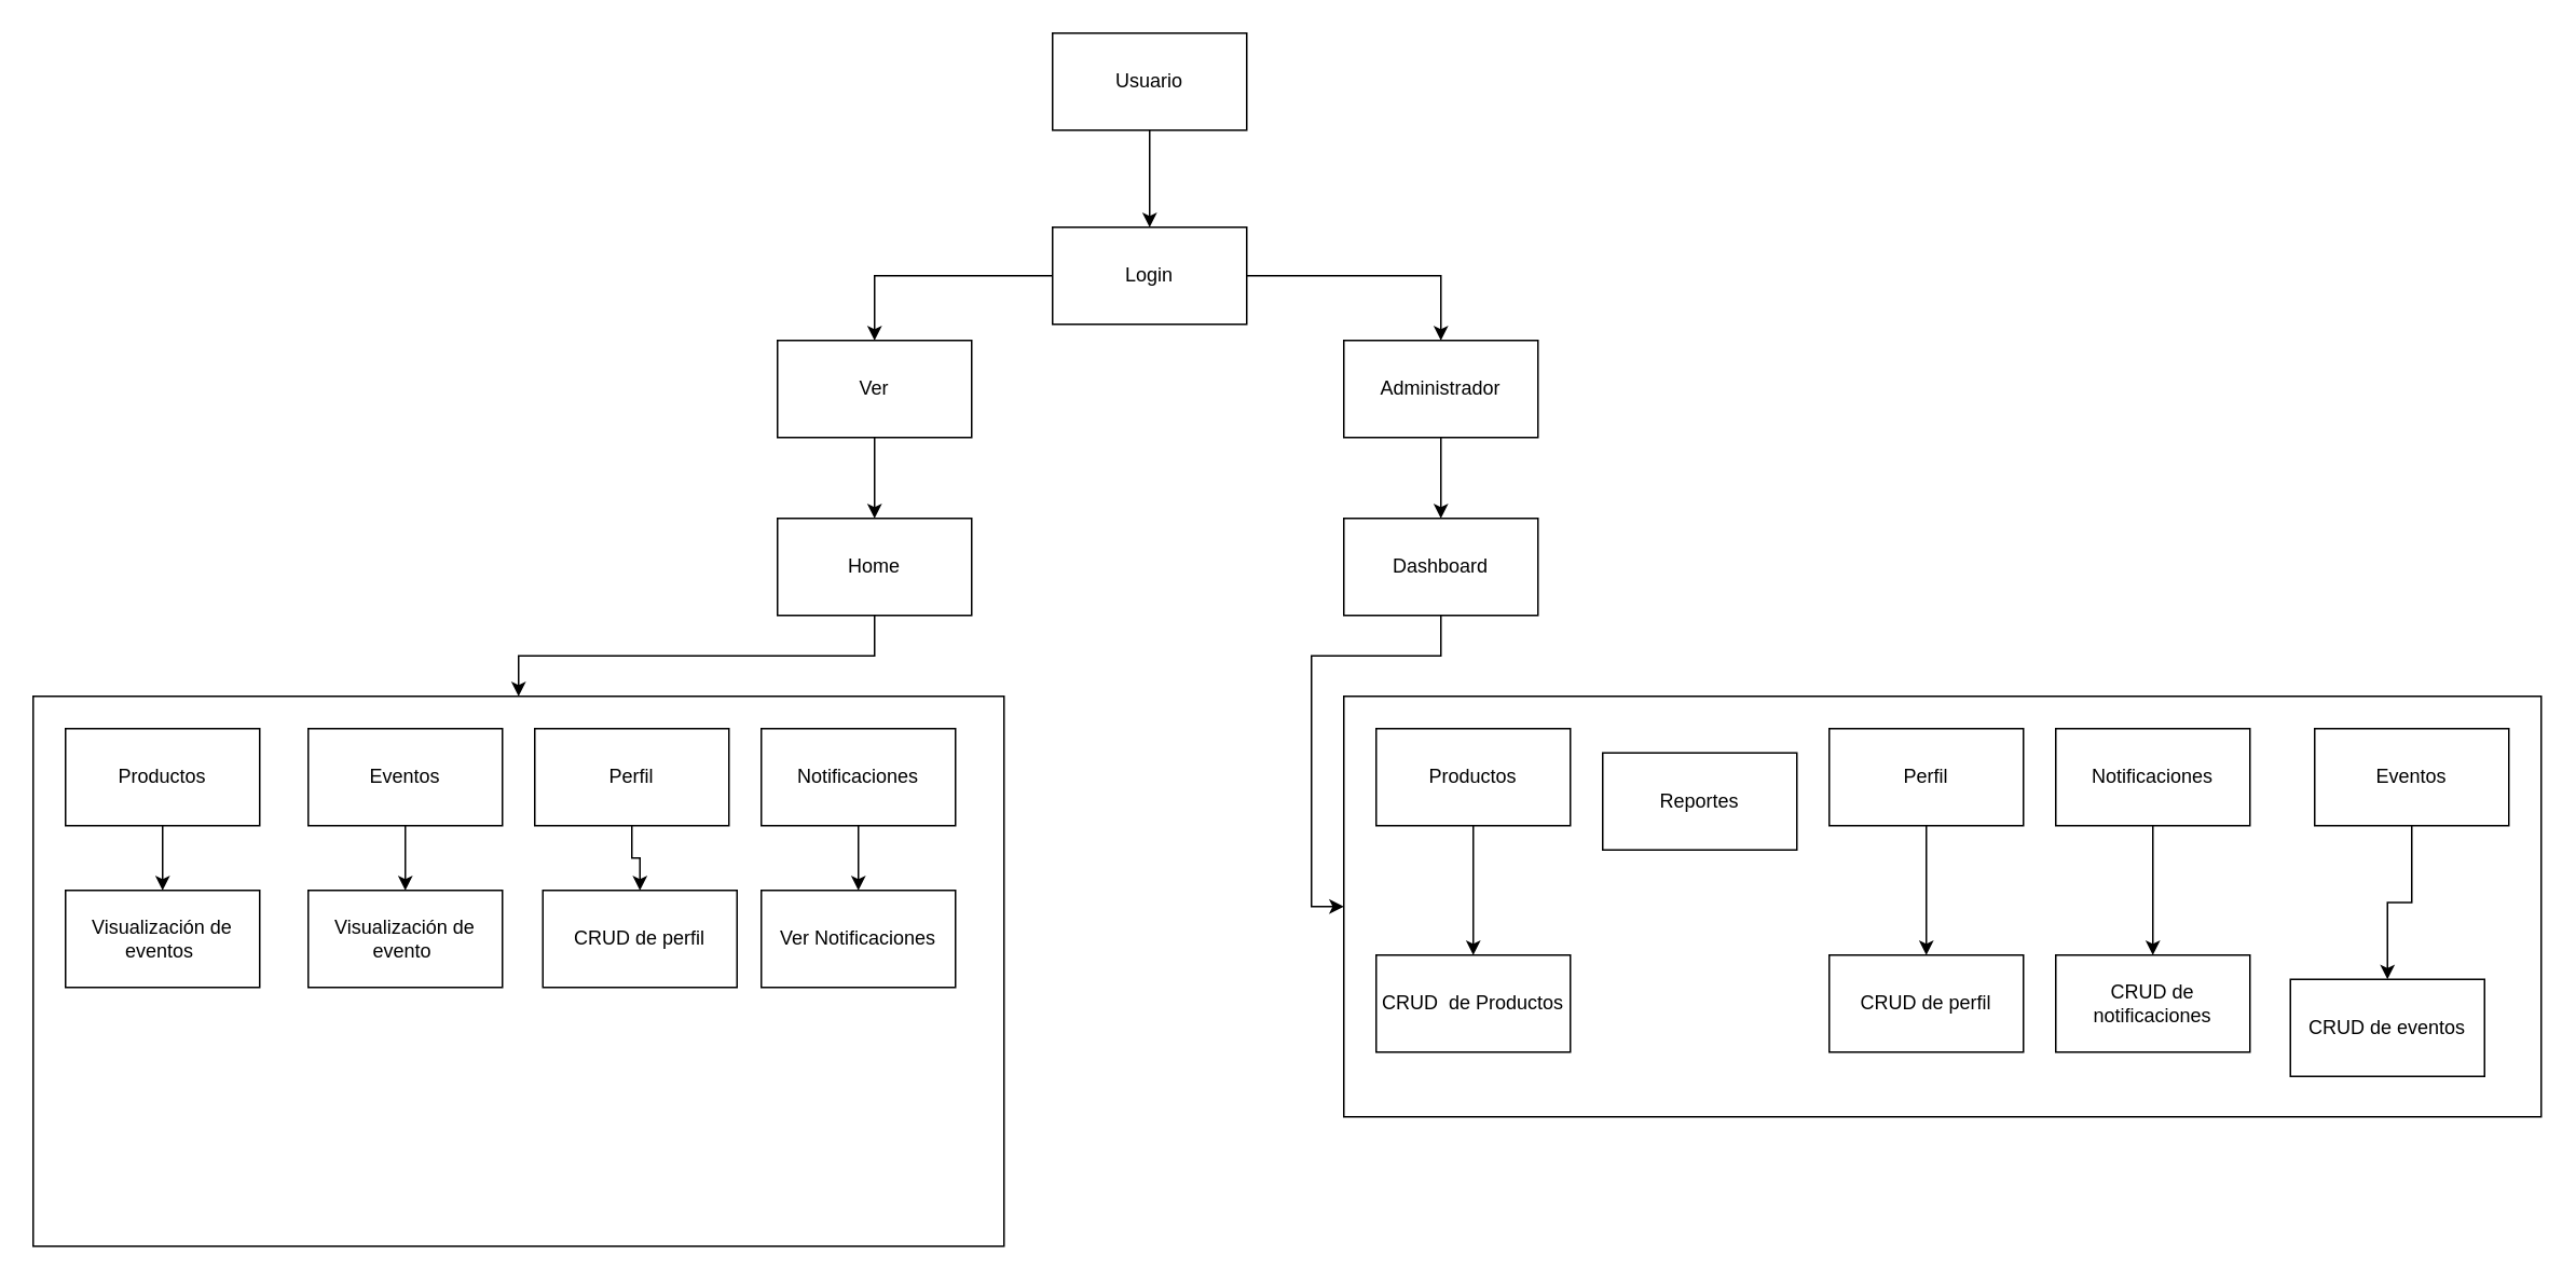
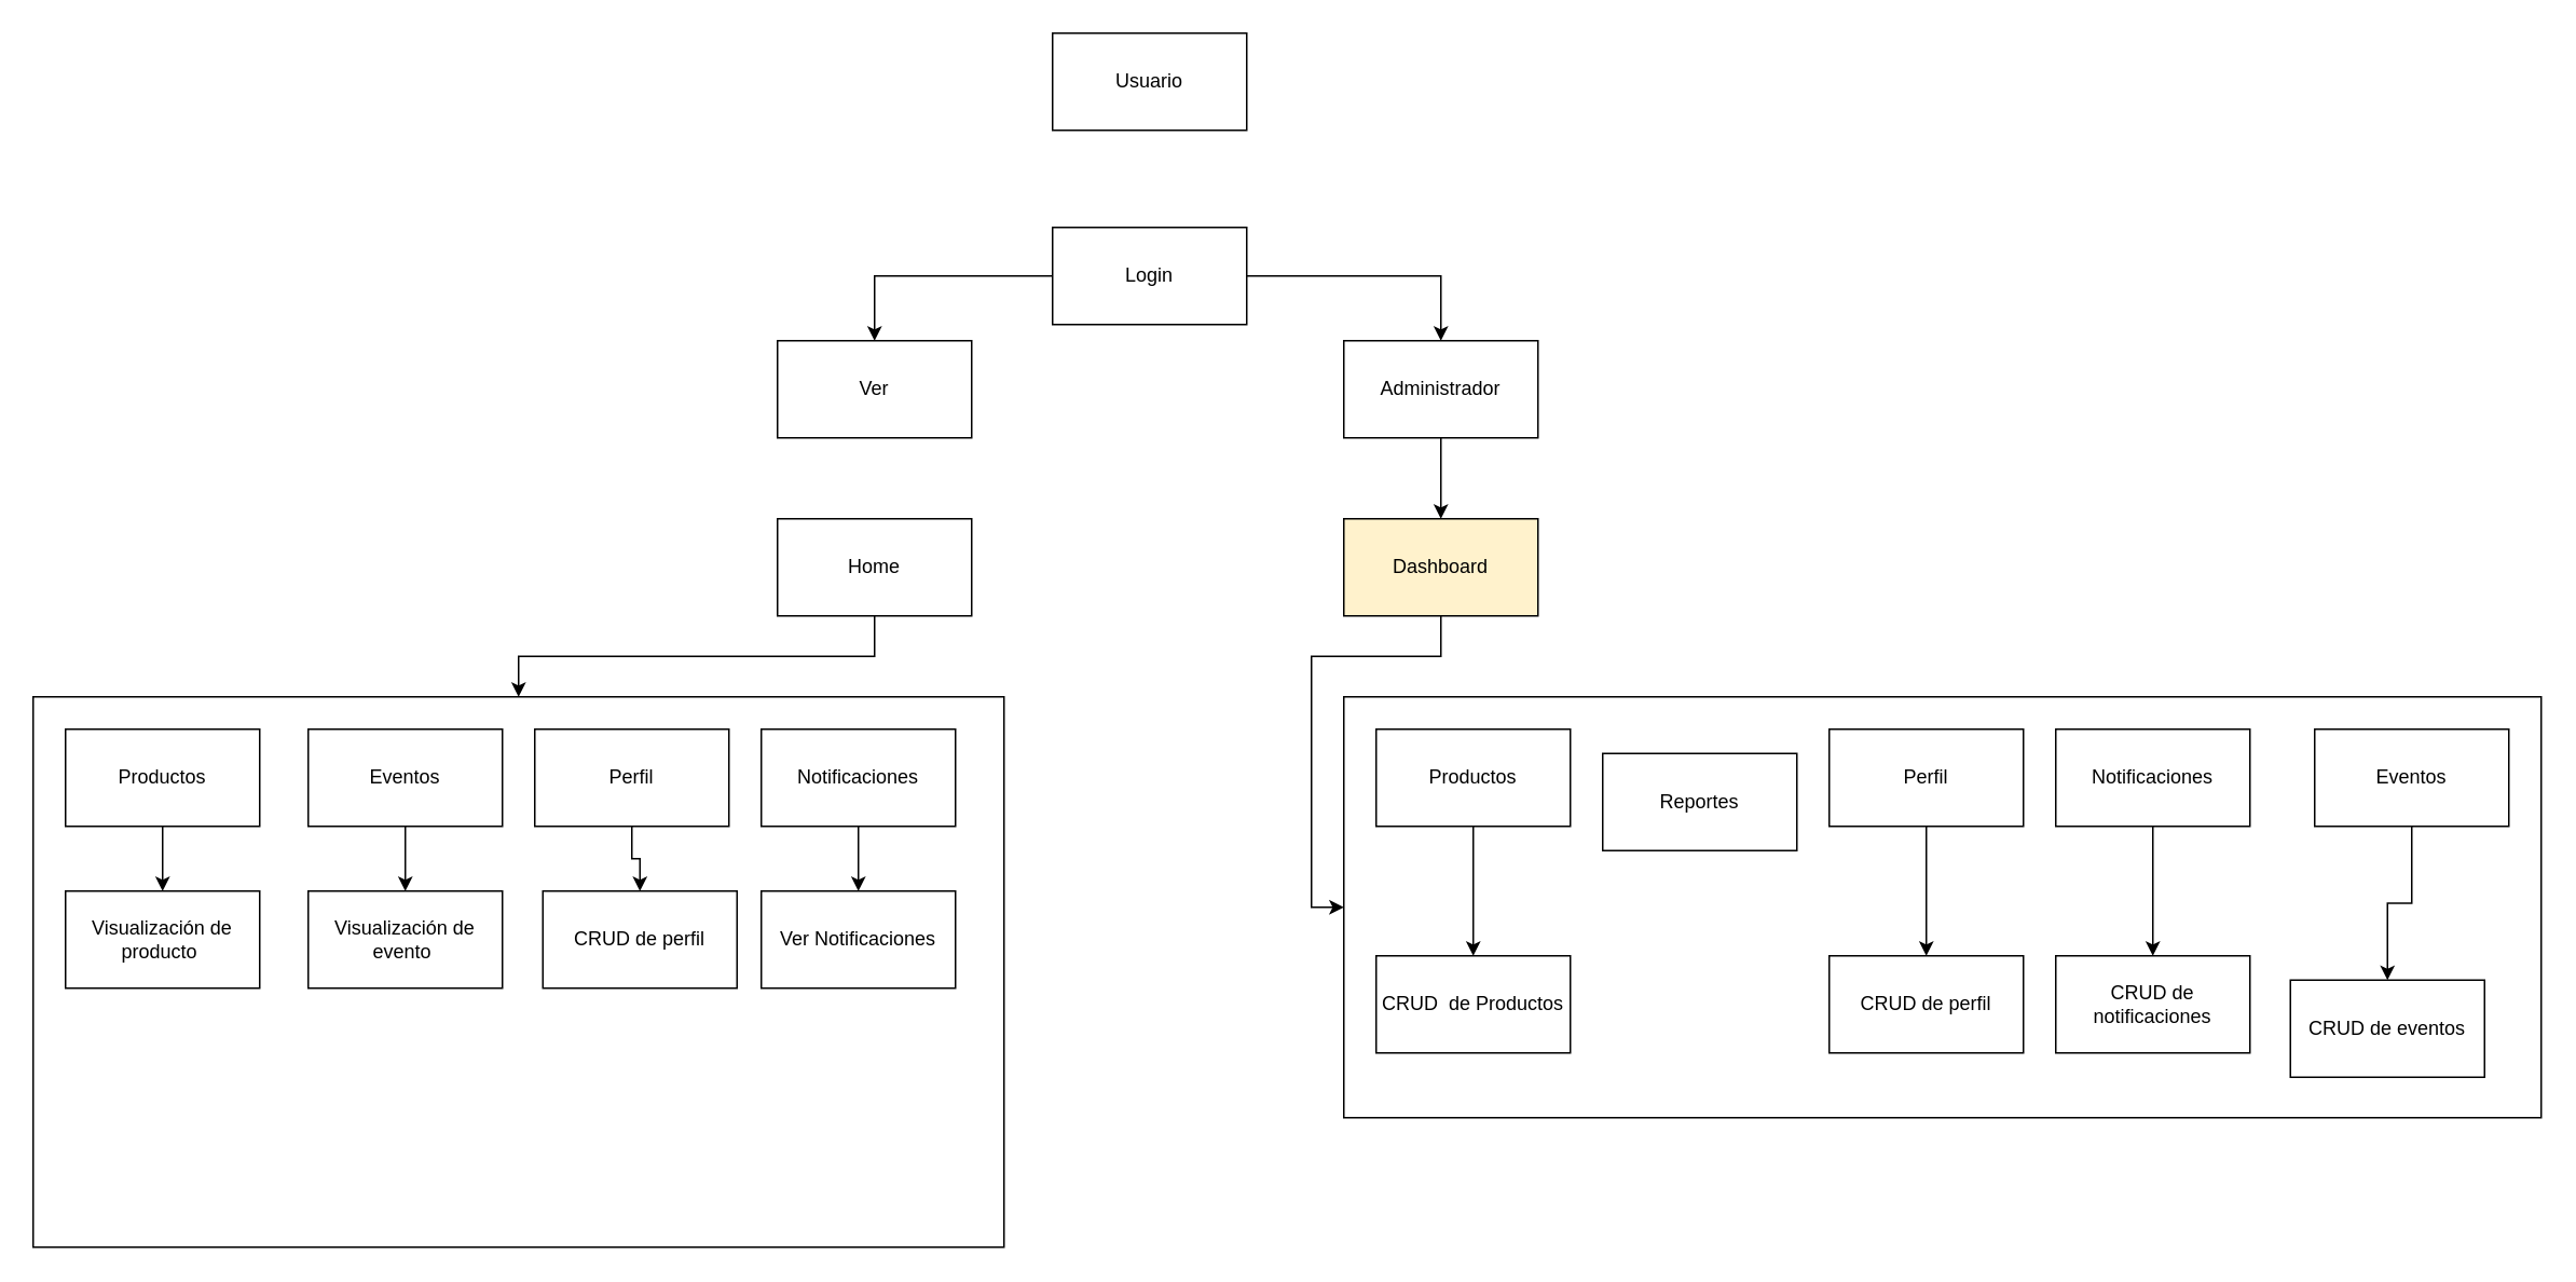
  <mxCell id="0" />
  <mxCell id="1" parent="0" />
- <mxCell id="2" value="" style="edgeStyle=orthogonalEdgeStyle;rounded=0;orthogonalLoop=1;jettySize=auto;html=1;" edge="1" parent="1" source="3" target="6"><mxGeometry relative="1" as="geometry" /></mxCell>
  <mxCell id="3" value="Usuario" style="rounded=0;whiteSpace=wrap;html=1;" vertex="1" parent="1"><mxGeometry x="650" y="20" width="120" height="60" as="geometry" /></mxCell>
  <mxCell id="4" style="edgeStyle=orthogonalEdgeStyle;rounded=0;orthogonalLoop=1;jettySize=auto;html=1;" edge="1" parent="1" source="6" target="8"><mxGeometry relative="1" as="geometry"><mxPoint x="890" y="240" as="targetPoint" /></mxGeometry></mxCell>
  <mxCell id="5" style="edgeStyle=orthogonalEdgeStyle;rounded=0;orthogonalLoop=1;jettySize=auto;html=1;" edge="1" parent="1" source="6" target="10"><mxGeometry relative="1" as="geometry"><mxPoint x="540" y="210" as="targetPoint" /></mxGeometry></mxCell>
  <mxCell id="6" value="Login" style="rounded=0;whiteSpace=wrap;html=1;" vertex="1" parent="1"><mxGeometry x="650" y="140" width="120" height="60" as="geometry" /></mxCell>
  <mxCell id="7" value="" style="edgeStyle=orthogonalEdgeStyle;rounded=0;orthogonalLoop=1;jettySize=auto;html=1;" edge="1" parent="1" source="8" target="21"><mxGeometry relative="1" as="geometry" /></mxCell>
  <mxCell id="8" value="Administrador" style="rounded=0;whiteSpace=wrap;html=1;" vertex="1" parent="1"><mxGeometry x="830" y="210" width="120" height="60" as="geometry" /></mxCell>
- <mxCell id="9" value="" style="edgeStyle=orthogonalEdgeStyle;rounded=0;orthogonalLoop=1;jettySize=auto;html=1;" edge="1" parent="1" source="10" target="12"><mxGeometry relative="1" as="geometry" /></mxCell>
  <mxCell id="10" value="Ver" style="rounded=0;whiteSpace=wrap;html=1;" vertex="1" parent="1"><mxGeometry x="480" y="210" width="120" height="60" as="geometry" /></mxCell>
  <mxCell id="11" value="" style="edgeStyle=orthogonalEdgeStyle;rounded=0;orthogonalLoop=1;jettySize=auto;html=1;entryX=0.5;entryY=0;entryDx=0;entryDy=0;" edge="1" parent="1" source="12" target="13"><mxGeometry relative="1" as="geometry" /></mxCell>
  <mxCell id="12" value="Home" style="rounded=0;whiteSpace=wrap;html=1;" vertex="1" parent="1"><mxGeometry x="480" y="320" width="120" height="60" as="geometry" /></mxCell>
  <mxCell id="13" value="" style="rounded=0;whiteSpace=wrap;html=1;" vertex="1" parent="1"><mxGeometry x="20" y="430" width="600" height="340" as="geometry" /></mxCell>
  <mxCell id="14" style="edgeStyle=orthogonalEdgeStyle;rounded=0;orthogonalLoop=1;jettySize=auto;html=1;exitX=0.5;exitY=1;exitDx=0;exitDy=0;entryX=0.5;entryY=0;entryDx=0;entryDy=0;" edge="1" parent="1" source="15" target="36"><mxGeometry relative="1" as="geometry" /></mxCell>
  <mxCell id="15" value="Perfil" style="rounded=0;whiteSpace=wrap;html=1;" vertex="1" parent="1"><mxGeometry x="330" y="450" width="120" height="60" as="geometry" /></mxCell>
  <mxCell id="16" value="" style="edgeStyle=orthogonalEdgeStyle;rounded=0;orthogonalLoop=1;jettySize=auto;html=1;" edge="1" parent="1" source="17" target="37"><mxGeometry relative="1" as="geometry" /></mxCell>
  <mxCell id="17" value="Notificaciones" style="rounded=0;whiteSpace=wrap;html=1;" vertex="1" parent="1"><mxGeometry x="470" y="450" width="120" height="60" as="geometry" /></mxCell>
  <mxCell id="18" style="edgeStyle=orthogonalEdgeStyle;rounded=0;orthogonalLoop=1;jettySize=auto;html=1;exitX=0.5;exitY=1;exitDx=0;exitDy=0;entryX=0.5;entryY=0;entryDx=0;entryDy=0;" edge="1" parent="1" source="19" target="39"><mxGeometry relative="1" as="geometry" /></mxCell>
  <mxCell id="19" value="Eventos" style="rounded=0;whiteSpace=wrap;html=1;" vertex="1" parent="1"><mxGeometry x="190" y="450" width="120" height="60" as="geometry" /></mxCell>
  <mxCell id="20" style="edgeStyle=orthogonalEdgeStyle;rounded=0;orthogonalLoop=1;jettySize=auto;html=1;entryX=0;entryY=0.5;entryDx=0;entryDy=0;" edge="1" parent="1" source="21" target="22"><mxGeometry relative="1" as="geometry" /></mxCell>
- <mxCell id="21" value="Dashboard" style="rounded=0;whiteSpace=wrap;html=1;" vertex="1" parent="1"><mxGeometry x="830" y="320" width="120" height="60" as="geometry" /></mxCell>
+ <mxCell id="21" value="Dashboard" style="rounded=0;whiteSpace=wrap;html=1;fillColor=#fff2cc;" vertex="1" parent="1"><mxGeometry x="830" y="320" width="120" height="60" as="geometry" /></mxCell>
  <mxCell id="22" value="" style="rounded=0;whiteSpace=wrap;html=1;" vertex="1" parent="1"><mxGeometry x="830" y="430" width="740" height="260" as="geometry" /></mxCell>
  <mxCell id="23" value="Reportes" style="rounded=0;whiteSpace=wrap;html=1;" vertex="1" parent="1"><mxGeometry x="990" y="465" width="120" height="60" as="geometry" /></mxCell>
  <mxCell id="24" value="" style="edgeStyle=orthogonalEdgeStyle;rounded=0;orthogonalLoop=1;jettySize=auto;html=1;" edge="1" parent="1" source="25" target="31"><mxGeometry relative="1" as="geometry" /></mxCell>
  <mxCell id="25" value="Perfil" style="rounded=0;whiteSpace=wrap;html=1;" vertex="1" parent="1"><mxGeometry x="1130" y="450" width="120" height="60" as="geometry" /></mxCell>
  <mxCell id="26" style="edgeStyle=orthogonalEdgeStyle;rounded=0;orthogonalLoop=1;jettySize=auto;html=1;exitX=0.5;exitY=1;exitDx=0;exitDy=0;entryX=0.5;entryY=0;entryDx=0;entryDy=0;" edge="1" parent="1" source="27" target="30"><mxGeometry relative="1" as="geometry" /></mxCell>
  <mxCell id="27" value="Productos" style="rounded=0;whiteSpace=wrap;html=1;" vertex="1" parent="1"><mxGeometry x="850" y="450" width="120" height="60" as="geometry" /></mxCell>
  <mxCell id="28" value="" style="edgeStyle=orthogonalEdgeStyle;rounded=0;orthogonalLoop=1;jettySize=auto;html=1;" edge="1" parent="1" source="29" target="32"><mxGeometry relative="1" as="geometry" /></mxCell>
  <mxCell id="29" value="Notificaciones" style="rounded=0;whiteSpace=wrap;html=1;" vertex="1" parent="1"><mxGeometry x="1270" y="450" width="120" height="60" as="geometry" /></mxCell>
  <mxCell id="30" value="CRUD&amp;nbsp; de Productos" style="rounded=0;whiteSpace=wrap;html=1;" vertex="1" parent="1"><mxGeometry x="850" y="590" width="120" height="60" as="geometry" /></mxCell>
  <mxCell id="31" value="CRUD de perfil" style="rounded=0;whiteSpace=wrap;html=1;" vertex="1" parent="1"><mxGeometry x="1130" y="590" width="120" height="60" as="geometry" /></mxCell>
  <mxCell id="32" value="CRUD de notificaciones" style="rounded=0;whiteSpace=wrap;html=1;" vertex="1" parent="1"><mxGeometry x="1270" y="590" width="120" height="60" as="geometry" /></mxCell>
  <mxCell id="33" value="" style="edgeStyle=orthogonalEdgeStyle;rounded=0;orthogonalLoop=1;jettySize=auto;html=1;" edge="1" parent="1" source="34" target="35"><mxGeometry relative="1" as="geometry" /></mxCell>
  <mxCell id="34" value="Eventos" style="rounded=0;whiteSpace=wrap;html=1;" vertex="1" parent="1"><mxGeometry x="1430" y="450" width="120" height="60" as="geometry" /></mxCell>
  <mxCell id="35" value="CRUD de eventos" style="rounded=0;whiteSpace=wrap;html=1;" vertex="1" parent="1"><mxGeometry x="1415" y="605" width="120" height="60" as="geometry" /></mxCell>
  <mxCell id="36" value="CRUD de perfil" style="rounded=0;whiteSpace=wrap;html=1;" vertex="1" parent="1"><mxGeometry x="335" y="550" width="120" height="60" as="geometry" /></mxCell>
  <mxCell id="37" value="Ver Notificaciones" style="rounded=0;whiteSpace=wrap;html=1;" vertex="1" parent="1"><mxGeometry x="470" y="550" width="120" height="60" as="geometry" /></mxCell>
  <mxCell id="38" style="edgeStyle=orthogonalEdgeStyle;rounded=0;orthogonalLoop=1;jettySize=auto;html=1;exitX=0.5;exitY=1;exitDx=0;exitDy=0;" edge="1" parent="1" source="19" target="19"><mxGeometry relative="1" as="geometry" /></mxCell>
  <mxCell id="39" value="Visualización de evento&amp;nbsp;" style="rounded=0;whiteSpace=wrap;html=1;" vertex="1" parent="1"><mxGeometry x="190" y="550" width="120" height="60" as="geometry" /></mxCell>
  <mxCell id="40" style="edgeStyle=orthogonalEdgeStyle;rounded=0;orthogonalLoop=1;jettySize=auto;html=1;exitX=0.5;exitY=1;exitDx=0;exitDy=0;entryX=0.5;entryY=0;entryDx=0;entryDy=0;" edge="1" parent="1" source="41" target="42"><mxGeometry relative="1" as="geometry" /></mxCell>
  <mxCell id="41" value="Productos" style="rounded=0;whiteSpace=wrap;html=1;" vertex="1" parent="1"><mxGeometry x="40" y="450" width="120" height="60" as="geometry" /></mxCell>
- <mxCell id="42" value="Visualización de eventos&amp;nbsp;" style="rounded=0;whiteSpace=wrap;html=1;" vertex="1" parent="1"><mxGeometry x="40" y="550" width="120" height="60" as="geometry" /></mxCell>
+ <mxCell id="42" value="Visualización de producto&amp;nbsp;" style="rounded=0;whiteSpace=wrap;html=1;" vertex="1" parent="1"><mxGeometry x="40" y="550" width="120" height="60" as="geometry" /></mxCell>
